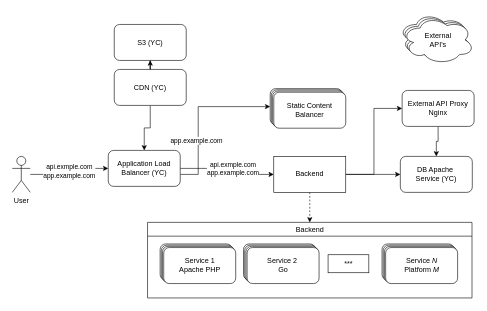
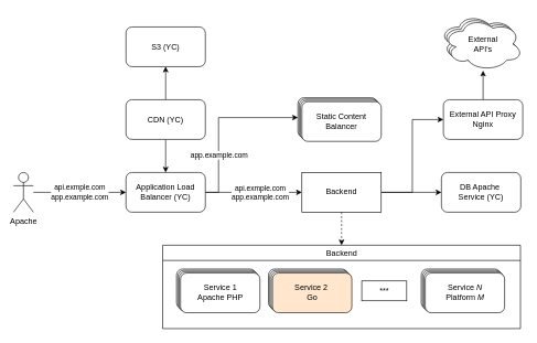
  <mxCell id="0" />
  <mxCell id="1" parent="0" />
  <mxCell id="2" value="api.exmple.com&lt;div&gt;app.example.com&lt;/div&gt;" style="edgeStyle=orthogonalEdgeStyle;rounded=0;orthogonalLoop=1;jettySize=auto;html=1;entryX=0;entryY=0.5;entryDx=0;entryDy=0;" edge="1" parent="1" source="3" target="8"><mxGeometry x="0.005" relative="1" as="geometry"><mxPoint as="offset" /></mxGeometry></mxCell>
- <mxCell id="3" value="User" style="shape=umlActor;verticalLabelPosition=bottom;verticalAlign=top;html=1;outlineConnect=0;" vertex="1" parent="1"><mxGeometry x="20" y="260" width="30" height="60" as="geometry" /></mxCell>
+ <mxCell id="3" value="Apache" style="shape=umlActor;verticalLabelPosition=bottom;verticalAlign=top;html=1;outlineConnect=0;" vertex="1" parent="1"><mxGeometry x="20" y="260" width="30" height="60" as="geometry" /></mxCell>
  <mxCell id="4" style="edgeStyle=orthogonalEdgeStyle;rounded=0;orthogonalLoop=1;jettySize=auto;html=1;entryX=0;entryY=0.5;entryDx=0;entryDy=0;" edge="1" parent="1" source="8" target="14"><mxGeometry relative="1" as="geometry"><mxPoint x="410" y="120" as="targetPoint" /><Array as="points"><mxPoint x="330" y="290" /><mxPoint x="330" y="177" /></Array></mxGeometry></mxCell>
  <mxCell id="5" value="app.example.com" style="edgeLabel;html=1;align=center;verticalAlign=middle;resizable=0;points=[];" vertex="1" connectable="0" parent="4"><mxGeometry x="0.139" y="3" relative="1" as="geometry"><mxPoint x="-11" y="59" as="offset" /></mxGeometry></mxCell>
  <mxCell id="6" style="edgeStyle=orthogonalEdgeStyle;rounded=0;orthogonalLoop=1;jettySize=auto;html=1;" edge="1" parent="1" source="8" target="45"><mxGeometry relative="1" as="geometry"><mxPoint x="450" y="291" as="targetPoint" /></mxGeometry></mxCell>
  <mxCell id="7" value="api.exmple.com&lt;div&gt;app.example.com&lt;/div&gt;" style="edgeLabel;html=1;align=center;verticalAlign=middle;resizable=0;points=[];" vertex="1" connectable="0" parent="6"><mxGeometry x="-0.404" relative="1" as="geometry"><mxPoint x="38" as="offset" /></mxGeometry></mxCell>
- <mxCell id="8" value="Application Load&lt;div&gt;Balancer (YC)&lt;/div&gt;" style="rounded=1;whiteSpace=wrap;html=1;" vertex="1" parent="1"><mxGeometry x="180" y="250" width="120" height="60" as="geometry" /></mxCell>
+ <mxCell id="8" value="Application Load&lt;div&gt;Balancer (YC)&lt;/div&gt;" style="rounded=1;whiteSpace=wrap;html=1;" vertex="1" parent="1"><mxGeometry x="190" y="260" width="120" height="60" as="geometry" /></mxCell>
  <mxCell id="9" style="edgeStyle=orthogonalEdgeStyle;rounded=0;orthogonalLoop=1;jettySize=auto;html=1;" edge="1" parent="1" source="11" target="8"><mxGeometry relative="1" as="geometry" /></mxCell>
  <mxCell id="10" style="edgeStyle=orthogonalEdgeStyle;rounded=0;orthogonalLoop=1;jettySize=auto;html=1;entryX=0.5;entryY=1;entryDx=0;entryDy=0;" edge="1" parent="1" source="11" target="12"><mxGeometry relative="1" as="geometry"><mxPoint x="250" y="60" as="targetPoint" /></mxGeometry></mxCell>
- <mxCell id="11" value="CDN (YC)" style="rounded=1;whiteSpace=wrap;html=1;" vertex="1" parent="1"><mxGeometry x="190" y="115" width="120" height="60" as="geometry" /></mxCell>
+ <mxCell id="11" value="CDN (YC)" style="rounded=1;whiteSpace=wrap;html=1;" vertex="1" parent="1"><mxGeometry x="190" y="150" width="120" height="60" as="geometry" /></mxCell>
  <mxCell id="12" value="S3 (YC)" style="rounded=1;whiteSpace=wrap;html=1;" vertex="1" parent="1"><mxGeometry x="190" y="40" width="120" height="60" as="geometry" /></mxCell>
  <mxCell id="13" value="" style="group" vertex="1" connectable="0" parent="1"><mxGeometry x="450" y="147" width="126" height="66" as="geometry" /></mxCell>
  <mxCell id="14" value="" style="rounded=1;whiteSpace=wrap;html=1;" vertex="1" parent="13"><mxGeometry width="120" height="60" as="geometry" /></mxCell>
  <mxCell id="15" value="" style="rounded=1;whiteSpace=wrap;html=1;" vertex="1" parent="13"><mxGeometry x="2" y="2" width="120" height="60" as="geometry" /></mxCell>
  <mxCell id="16" value="" style="rounded=1;whiteSpace=wrap;html=1;" vertex="1" parent="13"><mxGeometry x="4" y="4" width="120" height="60" as="geometry" /></mxCell>
  <mxCell id="17" value="Static Content&lt;div&gt;Balancer&lt;/div&gt;" style="rounded=1;whiteSpace=wrap;html=1;" vertex="1" parent="13"><mxGeometry x="6" y="6" width="120" height="60" as="geometry" /></mxCell>
  <mxCell id="18" value="DB Apache&amp;nbsp;&lt;div&gt;Service (YC)&lt;/div&gt;" style="rounded=1;whiteSpace=wrap;html=1;" vertex="1" parent="1"><mxGeometry x="667" y="260" width="120" height="60" as="geometry" /></mxCell>
  <mxCell id="19" style="edgeStyle=orthogonalEdgeStyle;rounded=0;orthogonalLoop=1;jettySize=auto;html=1;" edge="1" parent="1" source="45" target="18"><mxGeometry relative="1" as="geometry"><mxPoint x="576" y="297" as="sourcePoint" /></mxGeometry></mxCell>
- <mxCell id="20" style="edgeStyle=orthogonalEdgeStyle;rounded=0;orthogonalLoop=1;jettySize=auto;html=1;" edge="1" parent="1" source="21" target="18"><mxGeometry relative="1" as="geometry" /></mxCell>
+ <mxCell id="20" style="edgeStyle=orthogonalEdgeStyle;rounded=0;orthogonalLoop=1;jettySize=auto;html=1;" edge="1" parent="1" source="21" target="26"><mxGeometry relative="1" as="geometry" /></mxCell>
  <mxCell id="21" value="External API Proxy&lt;div&gt;Nginx&lt;/div&gt;" style="rounded=1;whiteSpace=wrap;html=1;" vertex="1" parent="1"><mxGeometry x="670" y="150" width="120" height="60" as="geometry" /></mxCell>
  <mxCell id="22" style="edgeStyle=orthogonalEdgeStyle;rounded=0;orthogonalLoop=1;jettySize=auto;html=1;entryX=0;entryY=0.5;entryDx=0;entryDy=0;" edge="1" parent="1" source="45" target="21"><mxGeometry relative="1" as="geometry"><mxPoint x="576" y="297" as="sourcePoint" /></mxGeometry></mxCell>
  <mxCell id="23" value="" style="group" vertex="1" connectable="0" parent="1"><mxGeometry x="664" y="20" width="126" height="86" as="geometry" /></mxCell>
  <mxCell id="24" value="" style="ellipse;shape=cloud;whiteSpace=wrap;html=1;" vertex="1" parent="23"><mxGeometry width="120" height="80" as="geometry" /></mxCell>
  <mxCell id="25" value="" style="ellipse;shape=cloud;whiteSpace=wrap;html=1;" vertex="1" parent="23"><mxGeometry x="3" y="3" width="120" height="80" as="geometry" /></mxCell>
  <mxCell id="26" value="External&lt;div&gt;API's&lt;/div&gt;" style="ellipse;shape=cloud;whiteSpace=wrap;html=1;" vertex="1" parent="23"><mxGeometry x="6" y="6" width="120" height="80" as="geometry" /></mxCell>
  <mxCell id="27" value="&lt;span style=&quot;font-weight: 400;&quot;&gt;Backend&lt;/span&gt;" style="swimlane;whiteSpace=wrap;html=1;" vertex="1" parent="1"><mxGeometry x="245.5" y="370" width="541" height="126" as="geometry" /></mxCell>
  <mxCell id="28" value="" style="group" vertex="1" connectable="0" parent="27"><mxGeometry x="21" y="36" width="126" height="66" as="geometry" /></mxCell>
  <mxCell id="29" value="" style="rounded=1;whiteSpace=wrap;html=1;" vertex="1" parent="28"><mxGeometry width="120" height="60" as="geometry" /></mxCell>
  <mxCell id="30" value="" style="rounded=1;whiteSpace=wrap;html=1;" vertex="1" parent="28"><mxGeometry x="2" y="2" width="120" height="60" as="geometry" /></mxCell>
  <mxCell id="31" value="" style="rounded=1;whiteSpace=wrap;html=1;" vertex="1" parent="28"><mxGeometry x="4" y="4" width="120" height="60" as="geometry" /></mxCell>
  <mxCell id="32" value="Service 1&lt;div&gt;Apache&amp;nbsp;&lt;span style=&quot;background-color: transparent; color: light-dark(rgb(0, 0, 0), rgb(255, 255, 255));&quot;&gt;PHP&lt;/span&gt;&lt;/div&gt;" style="rounded=1;whiteSpace=wrap;html=1;" vertex="1" parent="28"><mxGeometry x="6" y="6" width="120" height="60" as="geometry" /></mxCell>
  <mxCell id="33" value="" style="group" vertex="1" connectable="0" parent="27"><mxGeometry x="160" y="36" width="126" height="66" as="geometry" /></mxCell>
  <mxCell id="34" value="" style="rounded=1;whiteSpace=wrap;html=1;" vertex="1" parent="33"><mxGeometry width="120" height="60" as="geometry" /></mxCell>
  <mxCell id="35" value="" style="rounded=1;whiteSpace=wrap;html=1;" vertex="1" parent="33"><mxGeometry x="2" y="2" width="120" height="60" as="geometry" /></mxCell>
  <mxCell id="36" value="" style="rounded=1;whiteSpace=wrap;html=1;" vertex="1" parent="33"><mxGeometry x="4" y="4" width="120" height="60" as="geometry" /></mxCell>
- <mxCell id="37" value="Service 2&amp;nbsp;&lt;div&gt;&lt;span style=&quot;background-color: transparent; color: light-dark(rgb(0, 0, 0), rgb(255, 255, 255));&quot;&gt;Go&lt;/span&gt;&lt;/div&gt;" style="rounded=1;whiteSpace=wrap;html=1;" vertex="1" parent="33"><mxGeometry x="6" y="6" width="120" height="60" as="geometry" /></mxCell>
+ <mxCell id="37" value="Service 2&amp;nbsp;&lt;div&gt;&lt;span style=&quot;background-color: transparent; color: light-dark(rgb(0, 0, 0), rgb(255, 255, 255));&quot;&gt;Go&lt;/span&gt;&lt;/div&gt;" style="rounded=1;whiteSpace=wrap;html=1;fillColor=#ffe6cc;" vertex="1" parent="33"><mxGeometry x="6" y="6" width="120" height="60" as="geometry" /></mxCell>
  <mxCell id="38" value="" style="group" vertex="1" connectable="0" parent="27"><mxGeometry x="391" y="36" width="126" height="66" as="geometry" /></mxCell>
  <mxCell id="39" value="" style="rounded=1;whiteSpace=wrap;html=1;" vertex="1" parent="38"><mxGeometry width="120" height="60" as="geometry" /></mxCell>
  <mxCell id="40" value="" style="rounded=1;whiteSpace=wrap;html=1;" vertex="1" parent="38"><mxGeometry x="2" y="2" width="120" height="60" as="geometry" /></mxCell>
  <mxCell id="41" value="" style="rounded=1;whiteSpace=wrap;html=1;" vertex="1" parent="38"><mxGeometry x="4" y="4" width="120" height="60" as="geometry" /></mxCell>
  <mxCell id="42" value="Service &lt;i&gt;N&lt;/i&gt;&lt;div&gt;Platform &lt;i&gt;M&lt;/i&gt;&lt;/div&gt;" style="rounded=1;whiteSpace=wrap;html=1;" vertex="1" parent="38"><mxGeometry x="6" y="6" width="120" height="60" as="geometry" /></mxCell>
  <mxCell id="43" value="***" style="rounded=0;whiteSpace=wrap;html=1;" vertex="1" parent="27"><mxGeometry x="301" y="54" width="68" height="30" as="geometry" /></mxCell>
  <mxCell id="44" style="edgeStyle=orthogonalEdgeStyle;rounded=0;orthogonalLoop=1;jettySize=auto;html=1;dashed=1;" edge="1" parent="1" source="45" target="27"><mxGeometry relative="1" as="geometry"><mxPoint x="516" y="327" as="sourcePoint" /></mxGeometry></mxCell>
  <mxCell id="45" value="Backend" style="rounded=0;whiteSpace=wrap;html=1;" vertex="1" parent="1"><mxGeometry x="456" y="260" width="120" height="60" as="geometry" /></mxCell>
